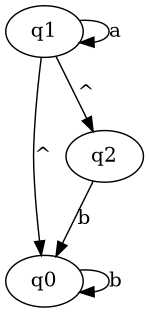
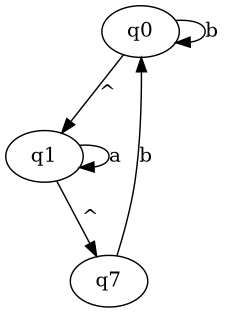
  digraph {
    q0
    q1
-   q2
+   q2 [label=q7]
    q0 -> q0 [label=b]
-   q1 -> q0 [label="^"]
+   q0 -> q1 [label="^"]
    q1 -> q1 [label=a]
    q1 -> q2 [label="^"]
    q2 -> q0 [label=b]
  }
